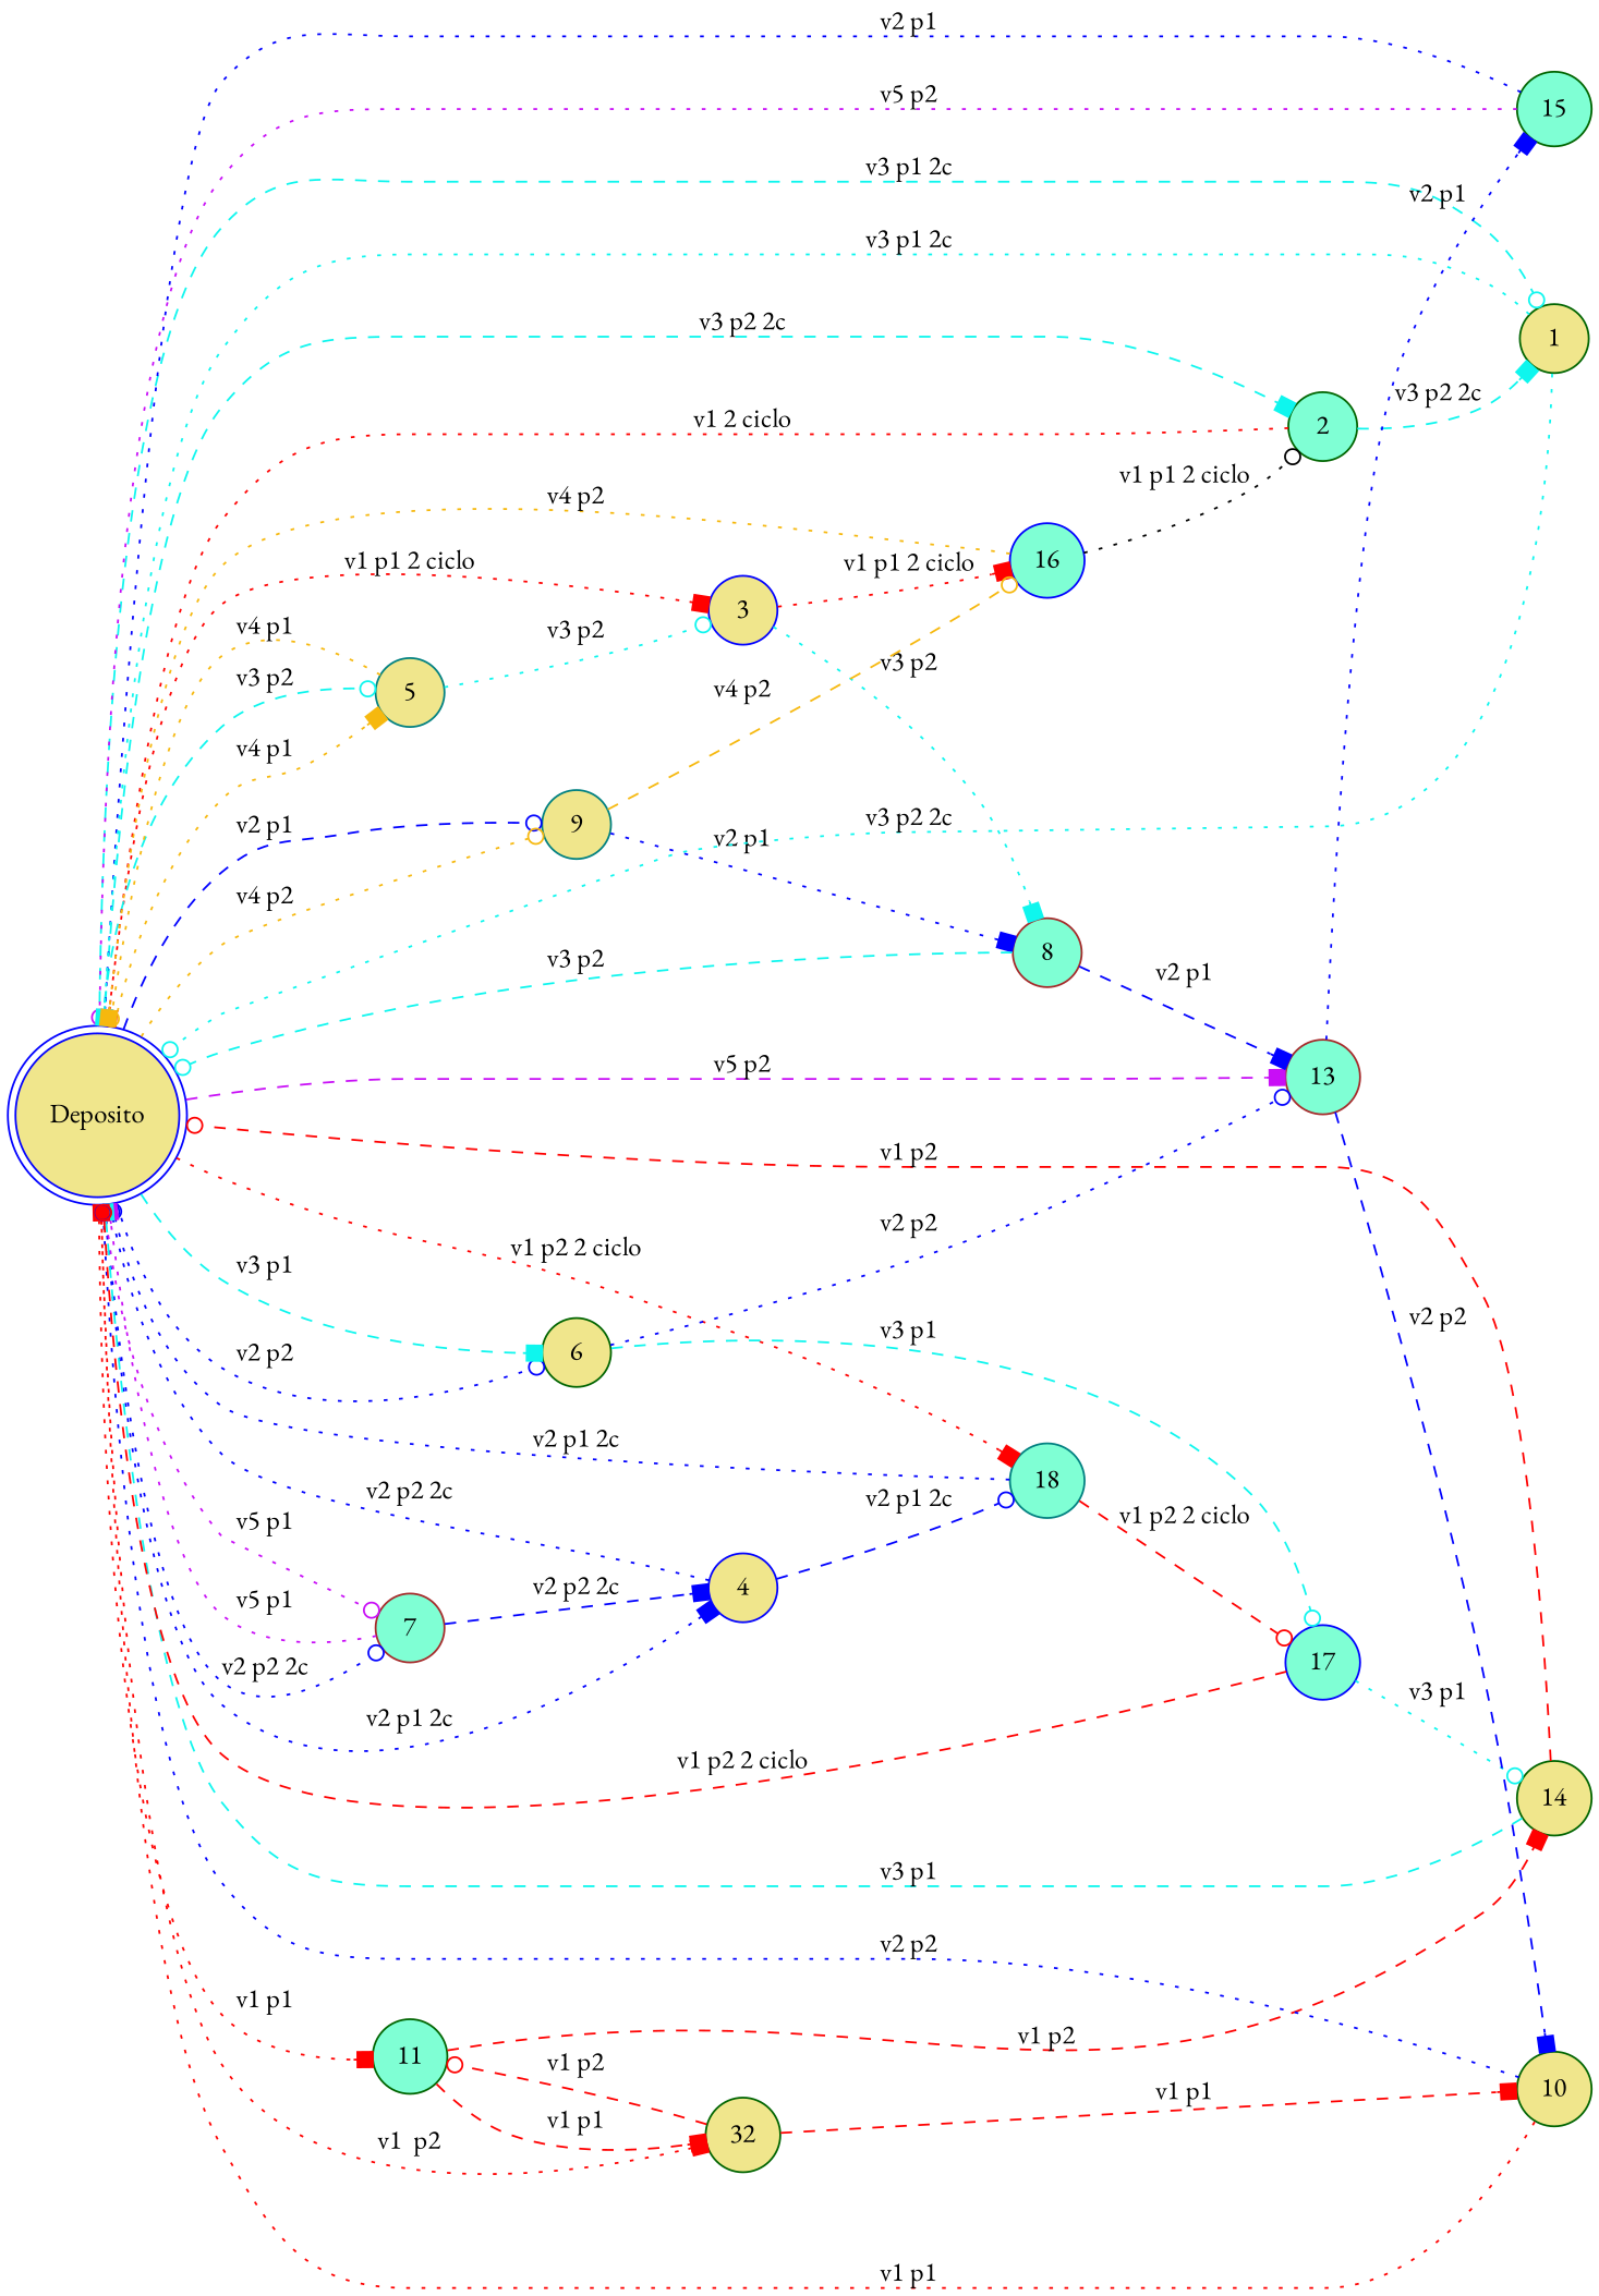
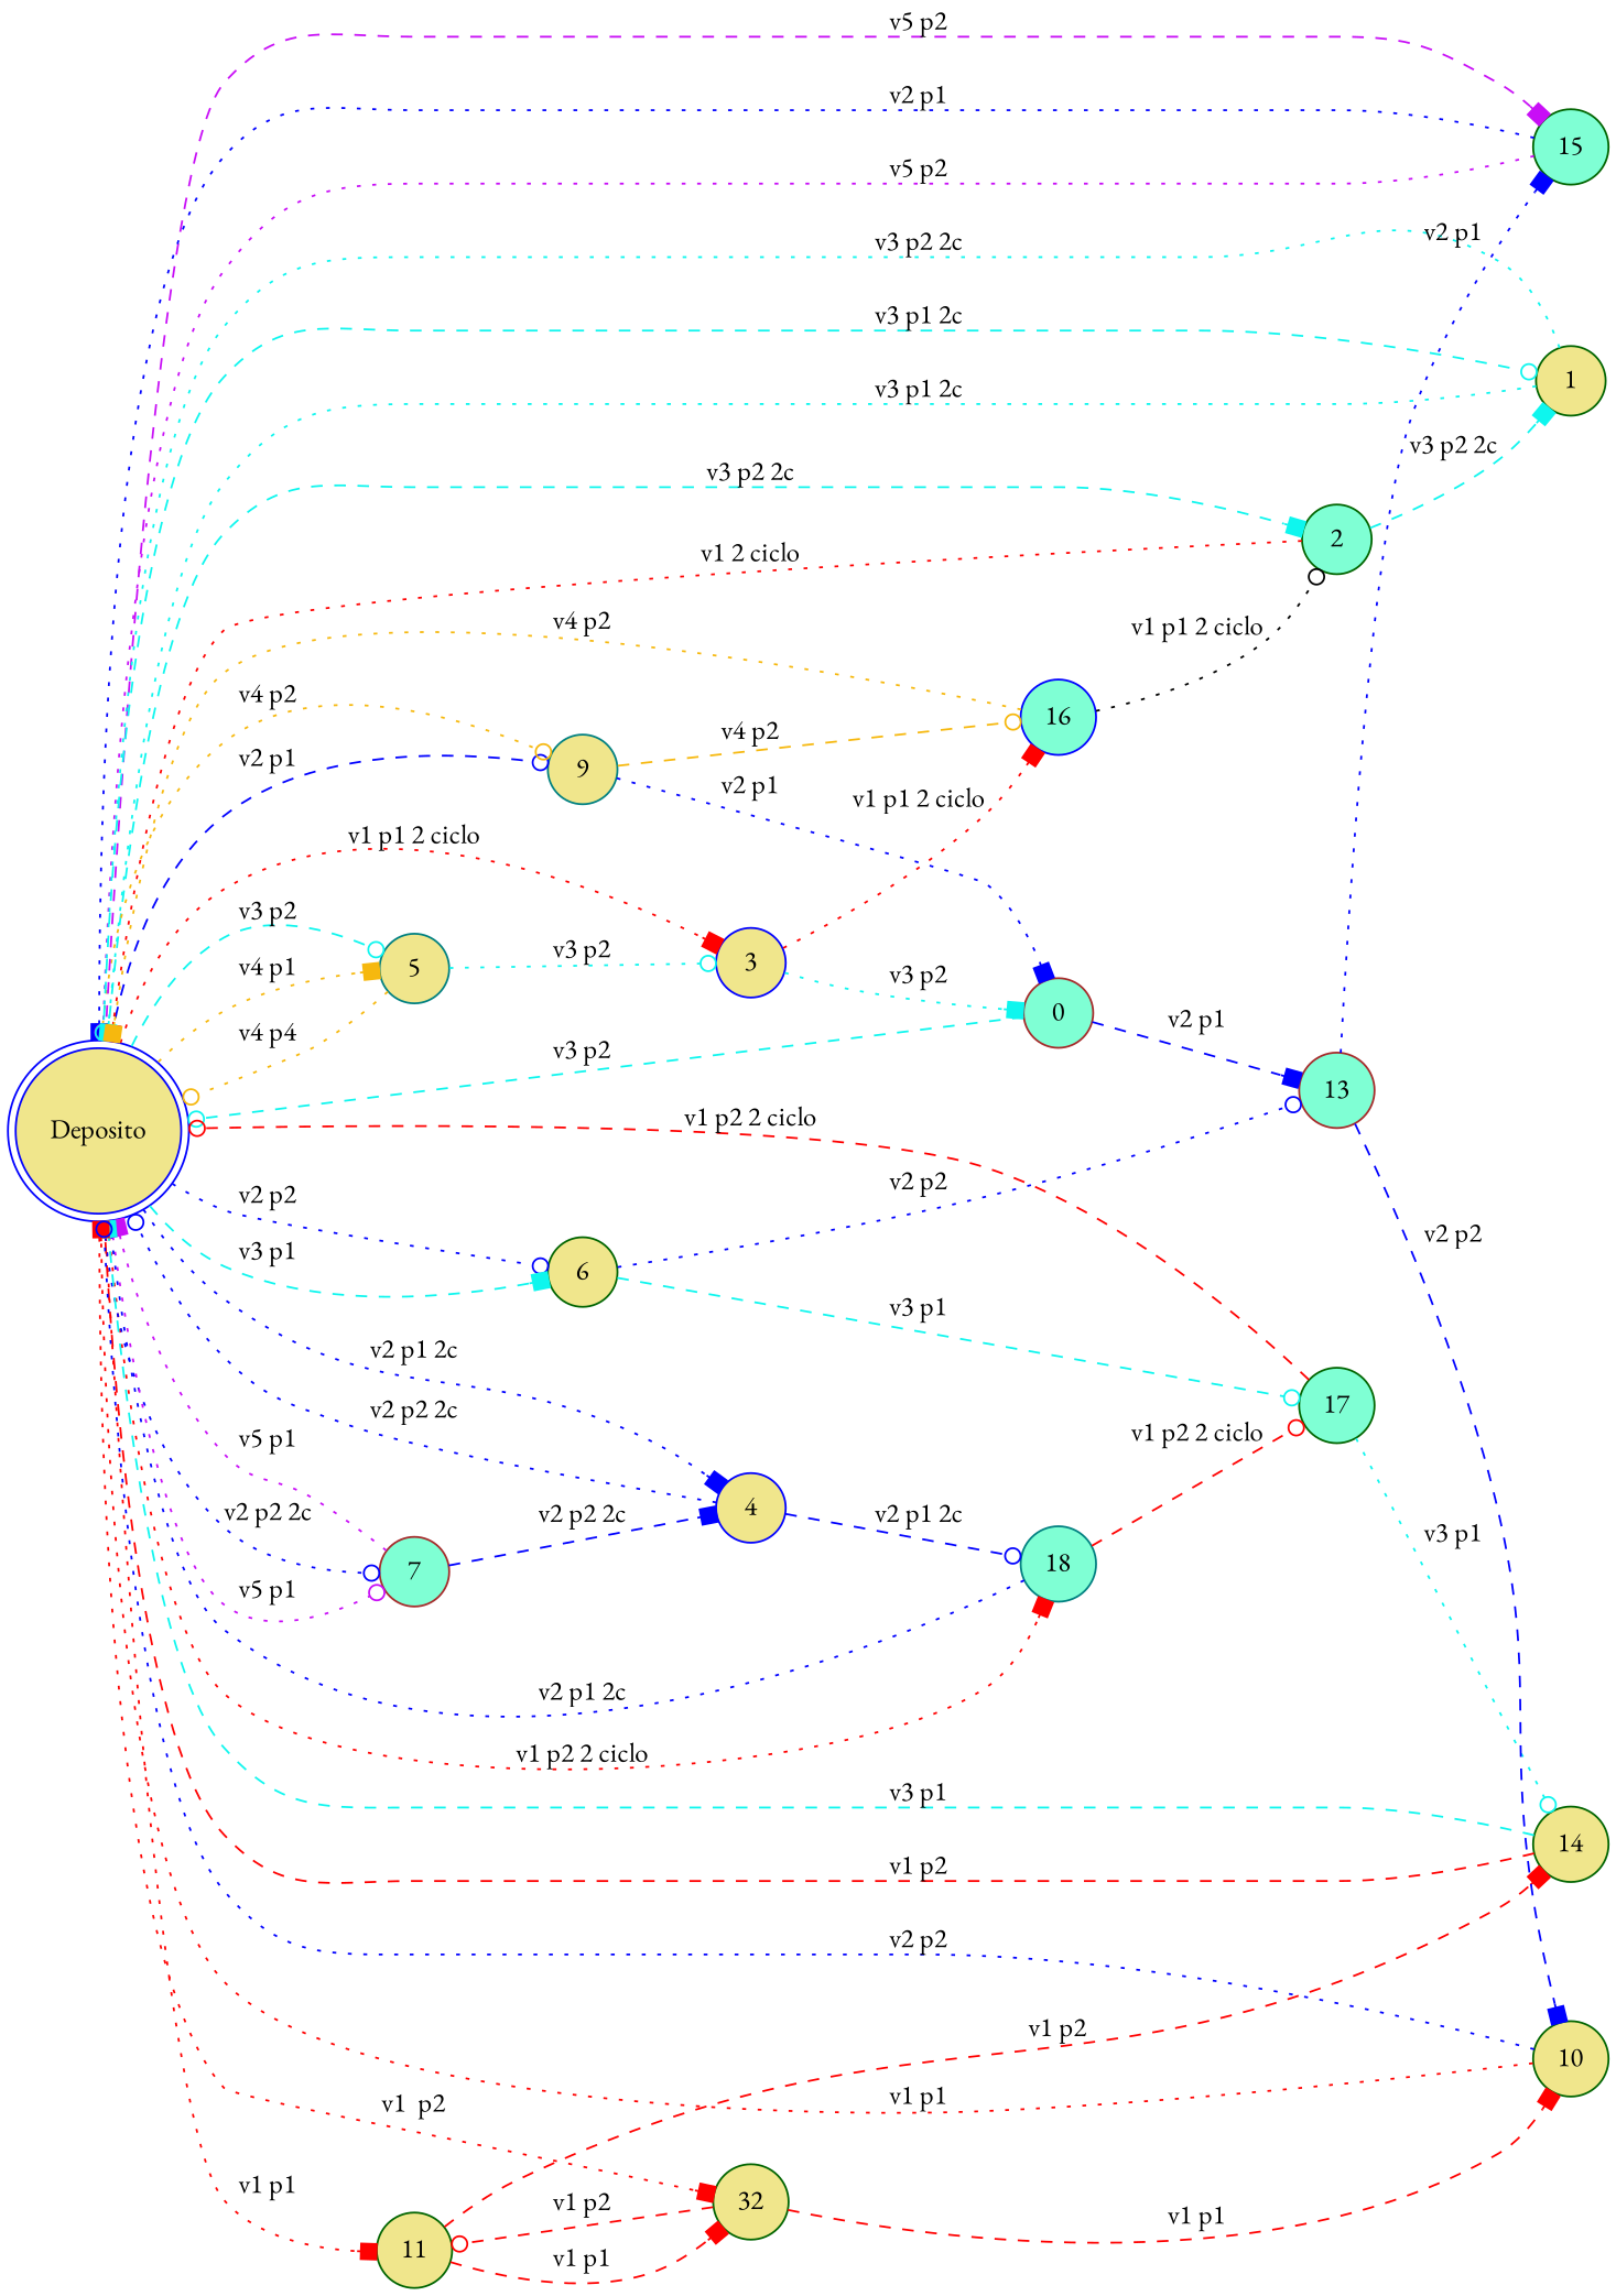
  digraph {
    fontname="EB Garamond"
    rankdir=LR
    node [color=darkgreen fillcolor=khaki fontname="EB Garamond" shape=circle style=filled]
    edge [arrowhead=box color=blue fontname="EB Garamond" style=dotted]
    Deposito [color=blue shape=doublecircle]
-   11 [fillcolor=aquamarine]
+   11
    n3 [label=32]
    3 [color=blue]
    2 [fillcolor=aquamarine]
    18 [color=teal fillcolor=aquamarine]
    9 [color=teal]
    15 [fillcolor=aquamarine]
    4 [color=blue]
    6
    7 [color=brown fillcolor=aquamarine]
    1
    5 [color=teal]
    14
    10
    16 [color=blue fillcolor=aquamarine]
-   8 [color=brown fillcolor=aquamarine]
-   17 [color=blue fillcolor=aquamarine]
+   8 [color=brown fillcolor=aquamarine label=0]
+   17 [fillcolor=aquamarine]
    13 [color=brown fillcolor=aquamarine]
    Deposito -> 11 [color=red label="v1 p1"]
    Deposito -> n3 [color=red label="v1  p2"]
    Deposito -> 3 [color=red label="v1 p1 2 ciclo"]
    Deposito -> 2 [color="#0ef6ee" label="v3 p2 2c" style=dashed]
    Deposito -> 18 [color=red label="v1 p2 2 ciclo"]
    Deposito -> 9 [arrowhead=odot label="v2 p1" style=dashed]
    Deposito -> 9 [arrowhead=odot color="#f6b80e" label="v4 p2"]
-   Deposito -> 13 [color="#c80ef6" label="v5 p2" style=dashed]
+   Deposito -> 15 [color="#c80ef6" label="v5 p2" style=dashed]
    Deposito -> 4 [label="v2 p1 2c"]
    Deposito -> 6 [arrowhead=odot label="v2 p2"]
    Deposito -> 6 [color="#0ef6ee" label="v3 p1" style=dashed]
    Deposito -> 7 [arrowhead=odot label="v2 p2 2c"]
    Deposito -> 7 [arrowhead=odot color="#c80ef6" label="v5 p1"]
    Deposito -> 1 [arrowhead=odot color="#0ef6ee" label="v3 p1 2c" style=dashed]
    Deposito -> 5 [arrowhead=odot color="#0ef6ee" label="v3 p2" style=dashed]
    Deposito -> 5 [color="#f6b80e" label="v4 p1"]
    11 -> n3 [color=red label="v1 p1" style=dashed]
    11 -> 14 [color=red label="v1 p2" style=dashed]
    n3 -> 11 [arrowhead=odot color=red label="v1 p2" style=dashed]
    n3 -> 10 [color=red label="v1 p1" style=dashed]
    3 -> 16 [color=red label="v1 p1 2 ciclo"]
    3 -> 8 [color="#0ef6ee" label="v3 p2"]
    2 -> Deposito [color=red label="v1 2 ciclo"]
    2 -> 1 [color="#0ef6ee" label="v3 p2 2c" style=dashed]
    18 -> Deposito [arrowhead=odot label="v2 p1 2c"]
    18 -> 17 [arrowhead=odot color=red label="v1 p2 2 ciclo" style=dashed]
    9 -> 16 [arrowhead=odot color="#f6b80e" label="v4 p2" style=dashed]
    9 -> 8 [label="v2 p1"]
    15 -> Deposito [label="v2 p1"]
    15 -> Deposito [arrowhead=odot color="#c80ef6" label="v5 p2"]
    4 -> Deposito [arrowhead=odot label="v2 p2 2c"]
    4 -> 18 [arrowhead=odot label="v2 p1 2c" style=dashed]
    6 -> 17 [arrowhead=odot color="#0ef6ee" label="v3 p1" style=dashed]
    6 -> 13 [arrowhead=odot label="v2 p2"]
    7 -> Deposito [color="#c80ef6" label="v5 p1"]
    7 -> 4 [label="v2 p2 2c" style=dashed]
    1 -> Deposito [color="#0ef6ee" label="v3 p1 2c"]
    1 -> Deposito [arrowhead=odot color="#0ef6ee" label="v3 p2 2c"]
-   5 -> Deposito [arrowhead=odot color="#f6b80e" label="v4 p1"]
+   5 -> Deposito [arrowhead=odot color="#f6b80e" label="v4 p4"]
    5 -> 3 [arrowhead=odot color="#0ef6ee" label="v3 p2"]
    14 -> Deposito [arrowhead=odot color=red label="v1 p2" style=dashed]
    14 -> Deposito [color="#0ef6ee" label="v3 p1" style=dashed]
    10 -> Deposito [color=red label="v1 p1"]
    10 -> Deposito [arrowhead=odot label="v2 p2"]
    16 -> Deposito [color="#f6b80e" label="v4 p2"]
    16 -> 2 [arrowhead=odot label="v1 p1 2 ciclo" color=""]
    8 -> Deposito [arrowhead=odot color="#0ef6ee" label="v3 p2" style=dashed]
    8 -> 13 [label="v2 p1" style=dashed]
    17 -> Deposito [arrowhead=odot color=red label="v1 p2 2 ciclo" style=dashed]
    17 -> 14 [arrowhead=odot color="#0ef6ee" label="v3 p1"]
    13 -> 15 [label="v2 p1"]
    13 -> 10 [label="v2 p2" style=dashed]
  }
